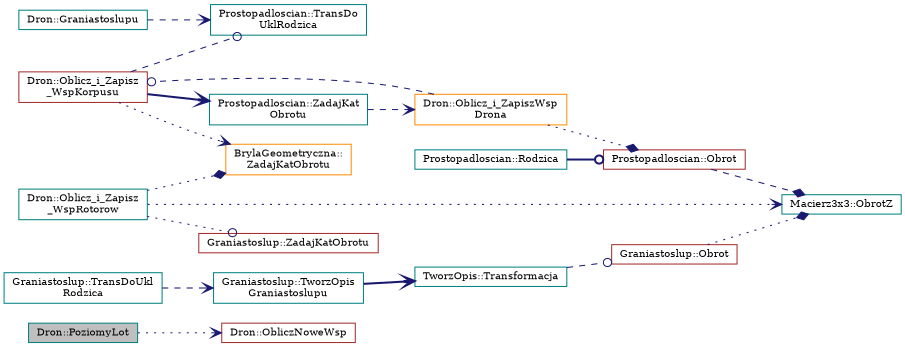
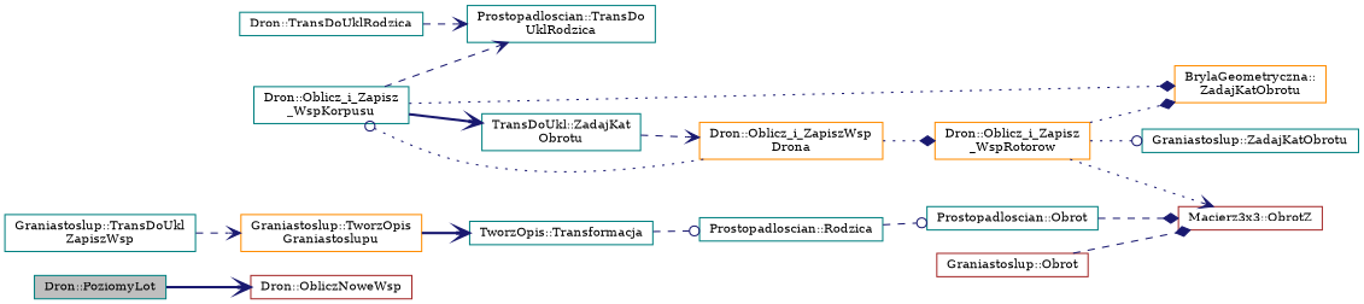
  digraph {
    fontname="DejaVu Serif"
    rankdir=LR
    node [color=teal fillcolor=white fontname="DejaVu Serif" fontsize=10 shape=record style=filled]
    edge [arrowhead=vee color=midnightblue fontname="DejaVu Serif" fontsize=10 labelfontname=FreeSans labelfontsize=10 style=dotted]
    n1 [fillcolor=grey75 fontcolor=black height=0.2 label="Dron::PoziomyLot" width=0.4]
    n2 [color=brown height=0.2 label="Dron::ObliczNoweWsp" width=0.4]
-   n3 [height=0.2 label="Dron::Graniastoslupu" width=0.4]
+   n3 [height=0.2 label="Dron::TransDoUklRodzica" width=0.4]
    n4 [height=0.2 label="Prostopadloscian::TransDo\lUklRodzica" width=0.4]
    n5 [color=darkorange height=0.2 label="Dron::Oblicz_i_ZapiszWsp\lDrona" width=0.4]
-   n6 [color=brown height=0.2 label="Dron::Oblicz_i_Zapisz\l_WspKorpusu" width=0.4]
-   n7 [height=0.2 label="Dron::Oblicz_i_Zapisz\l_WspRotorow" width=0.4]
+   n6 [height=0.2 label="Dron::Oblicz_i_Zapisz\l_WspKorpusu" width=0.4]
+   n7 [color=darkorange height=0.2 label="Dron::Oblicz_i_Zapisz\l_WspRotorow" width=0.4]
    n8 [color=darkorange height=0.2 label="BrylaGeometryczna::\lZadajKatObrotu" width=0.4]
-   n9 [height=0.2 label="Prostopadloscian::ZadajKat\lObrotu" width=0.4]
-   n10 [height=0.2 label="Macierz3x3::ObrotZ" width=0.4]
-   n11 [color=brown height=0.2 label="Graniastoslup::ZadajKatObrotu" width=0.4]
+   n9 [height=0.2 label="TransDoUkl::ZadajKat\lObrotu" width=0.4]
+   n10 [color=brown height=0.2 label="Macierz3x3::ObrotZ" width=0.4]
+   n11 [height=0.2 label="Graniastoslup::ZadajKatObrotu" width=0.4]
    n12 [height=0.2 label="Prostopadloscian::Rodzica" width=0.4]
-   n13 [color=brown height=0.2 label="Prostopadloscian::Obrot" width=0.4]
-   n14 [height=0.2 label="Graniastoslup::TransDoUkl\lRodzica" width=0.4]
-   n15 [height=0.2 label="Graniastoslup::TworzOpis\lGraniastoslupu" width=0.4]
+   n13 [height=0.2 label="Prostopadloscian::Obrot" width=0.4]
+   n14 [height=0.2 label="Graniastoslup::TransDoUkl\lZapiszWsp" width=0.4]
+   n15 [color=darkorange height=0.2 label="Graniastoslup::TworzOpis\lGraniastoslupu" width=0.4]
    n16 [height=0.2 label="TworzOpis::Transformacja" width=0.4]
    n17 [color=brown height=0.2 label="Graniastoslup::Obrot" width=0.4]
-   n1 -> n2
+   n1 -> n2 [style=bold]
    n3 -> n4 [style=dashed]
-   n5 -> n6 [arrowhead=odot style=dashed]
-   n5 -> n13 [arrowhead=diamond]
-   n6 -> n4 [arrowhead=odot style=dashed]
-   n6 -> n8
+   n5 -> n6 [arrowhead=odot]
+   n5 -> n7 [arrowhead=diamond]
+   n6 -> n4 [style=dashed]
+   n6 -> n8 [arrowhead=diamond]
    n6 -> n9 [style=bold]
    n7 -> n8 [arrowhead=diamond]
    n7 -> n10
    n7 -> n11 [arrowhead=odot]
    n9 -> n5 [style=dashed]
-   n12 -> n13 [arrowhead=odot style=bold]
+   n12 -> n13 [arrowhead=odot style=dashed]
    n13 -> n10 [arrowhead=diamond style=dashed]
    n14 -> n15 [style=dashed]
    n15 -> n16 [style=bold]
-   n16 -> n17 [arrowhead=odot style=dashed]
-   n17 -> n10 [arrowhead=diamond]
+   n16 -> n12 [arrowhead=odot style=dashed]
+   n17 -> n10 [arrowhead=diamond style=dashed]
  }
